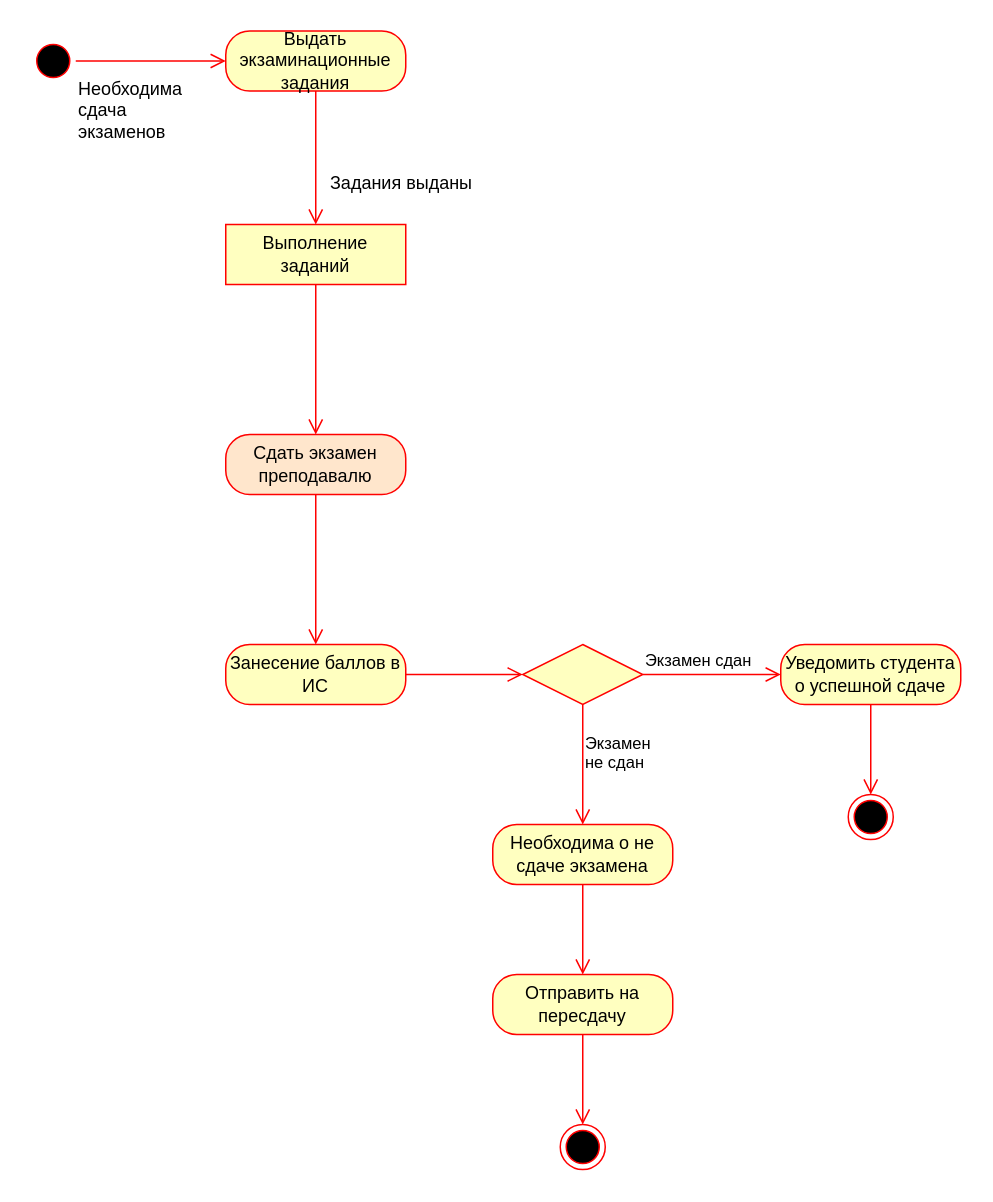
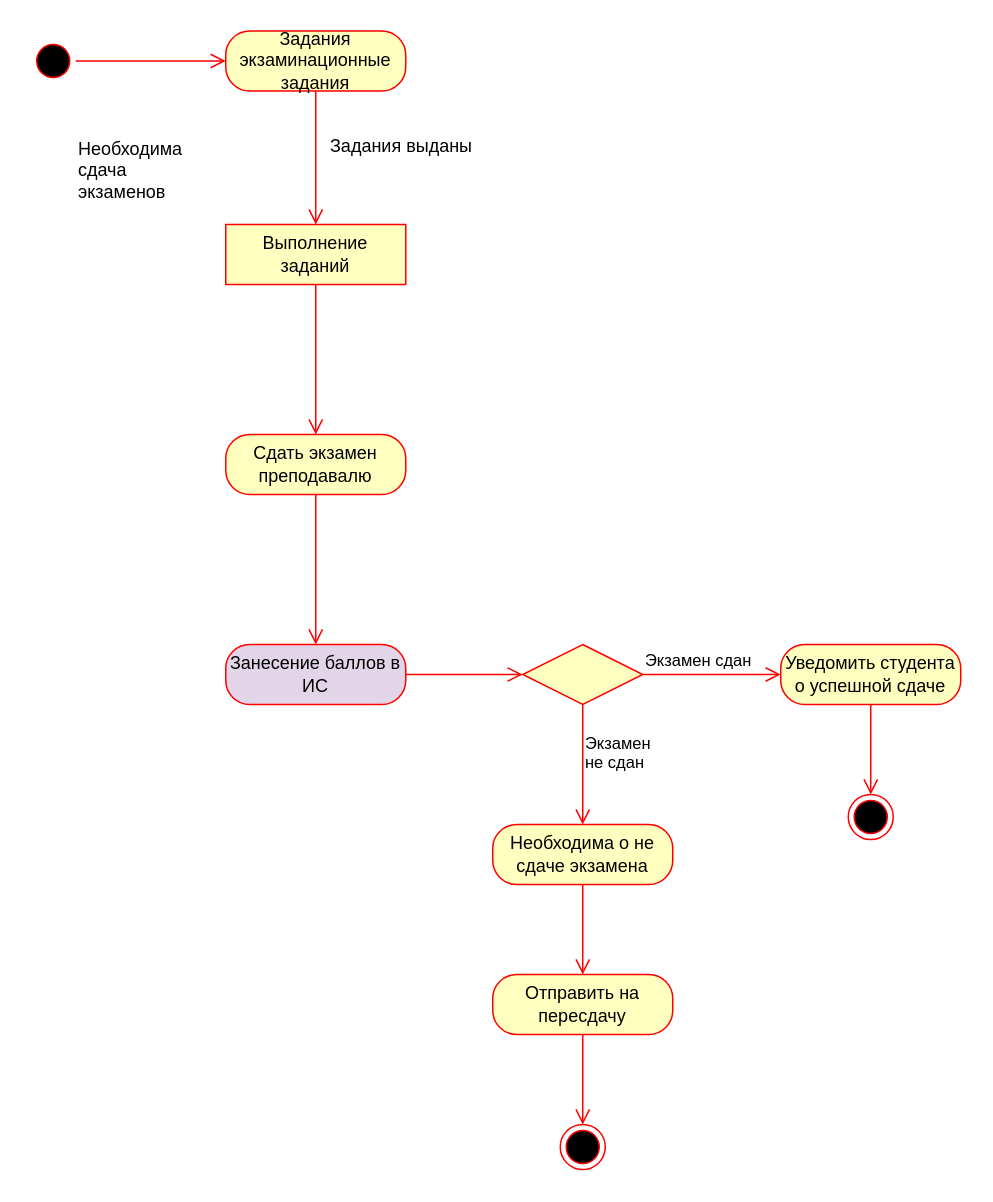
  <mxCell id="0" />
  <mxCell id="1" parent="0" />
  <mxCell id="2" value="" style="ellipse;html=1;shape=startState;fillColor=#000000;strokeColor=#ff0000;" vertex="1" parent="1"><mxGeometry x="20" y="25" width="30" height="30" as="geometry" /></mxCell>
  <mxCell id="3" value="" style="edgeStyle=orthogonalEdgeStyle;html=1;verticalAlign=bottom;endArrow=open;endSize=8;strokeColor=#ff0000;exitX=1;exitY=0.5;exitDx=0;exitDy=0;" edge="1" source="2" parent="1"><mxGeometry relative="1" as="geometry"><mxPoint x="150" y="40" as="targetPoint" /></mxGeometry></mxCell>
- <mxCell id="4" value="Выдать экзаминационные задания" style="rounded=1;whiteSpace=wrap;html=1;arcSize=40;fontColor=#000000;fillColor=#ffffc0;strokeColor=#ff0000;" vertex="1" parent="1"><mxGeometry x="150" y="20" width="120" height="40" as="geometry" /></mxCell>
+ <mxCell id="4" value="Задания экзаминационные задания" style="rounded=1;whiteSpace=wrap;html=1;arcSize=40;fontColor=#000000;fillColor=#ffffc0;strokeColor=#ff0000;" vertex="1" parent="1"><mxGeometry x="150" y="20" width="120" height="40" as="geometry" /></mxCell>
  <mxCell id="5" value="" style="edgeStyle=orthogonalEdgeStyle;html=1;verticalAlign=bottom;endArrow=open;endSize=8;strokeColor=#ff0000;" edge="1" source="4" parent="1" target="8"><mxGeometry relative="1" as="geometry"><mxPoint x="210" y="129" as="targetPoint" /></mxGeometry></mxCell>
- <mxCell id="6" value="Необходима &lt;br&gt;сдача &lt;br&gt;экзаменов" style="text;html=1;resizable=0;points=[];autosize=1;align=left;verticalAlign=top;spacingTop=-4;" vertex="1" parent="1"><mxGeometry x="50" y="49" width="80" height="40" as="geometry" /></mxCell>
- <mxCell id="7" value="Задания выданы" style="text;html=1;resizable=0;points=[];autosize=1;align=left;verticalAlign=top;spacingTop=-4;" vertex="1" parent="1"><mxGeometry x="218" y="112" width="110" height="20" as="geometry" /></mxCell>
+ <mxCell id="6" value="Необходима &lt;br&gt;сдача &lt;br&gt;экзаменов" style="text;html=1;resizable=0;points=[];autosize=1;align=left;verticalAlign=top;spacingTop=-4;" vertex="1" parent="1"><mxGeometry x="50" y="89" width="80" height="40" as="geometry" /></mxCell>
+ <mxCell id="7" value="Задания выданы" style="text;html=1;resizable=0;points=[];autosize=1;align=left;verticalAlign=top;spacingTop=-4;" vertex="1" parent="1"><mxGeometry x="218" y="87" width="110" height="20" as="geometry" /></mxCell>
  <mxCell id="8" value="Выполнение заданий" style="whiteSpace=wrap;html=1;arcSize=40;fontColor=#000000;fillColor=#ffffc0;strokeColor=#ff0000;rounded=0;" vertex="1" parent="1"><mxGeometry x="150" y="149" width="120" height="40" as="geometry" /></mxCell>
  <mxCell id="9" value="" style="edgeStyle=orthogonalEdgeStyle;html=1;verticalAlign=bottom;endArrow=open;endSize=8;strokeColor=#ff0000;exitX=0.5;exitY=1;exitDx=0;exitDy=0;" edge="1" source="8" parent="1"><mxGeometry relative="1" as="geometry"><mxPoint x="210" y="289" as="targetPoint" /></mxGeometry></mxCell>
- <mxCell id="10" value="Сдать экзамен преподавалю" style="rounded=1;whiteSpace=wrap;html=1;arcSize=40;fontColor=#000000;fillColor=#ffe6cc;strokeColor=#ff0000;" vertex="1" parent="1"><mxGeometry x="150" y="289" width="120" height="40" as="geometry" /></mxCell>
+ <mxCell id="10" value="Сдать экзамен преподавалю" style="rounded=1;whiteSpace=wrap;html=1;arcSize=40;fontColor=#000000;fillColor=#ffffc0;strokeColor=#ff0000;" vertex="1" parent="1"><mxGeometry x="150" y="289" width="120" height="40" as="geometry" /></mxCell>
  <mxCell id="11" value="" style="edgeStyle=orthogonalEdgeStyle;html=1;verticalAlign=bottom;endArrow=open;endSize=8;strokeColor=#ff0000;" edge="1" source="10" parent="1"><mxGeometry relative="1" as="geometry"><mxPoint x="210" y="429" as="targetPoint" /></mxGeometry></mxCell>
- <mxCell id="12" value="Занесение баллов в ИС" style="rounded=1;whiteSpace=wrap;html=1;arcSize=40;fontColor=#000000;fillColor=#ffffc0;strokeColor=#ff0000;" vertex="1" parent="1"><mxGeometry x="150" y="429" width="120" height="40" as="geometry" /></mxCell>
+ <mxCell id="12" value="Занесение баллов в ИС" style="rounded=1;whiteSpace=wrap;html=1;arcSize=40;fontColor=#000000;fillColor=#e1d5e7;strokeColor=#ff0000;" vertex="1" parent="1"><mxGeometry x="150" y="429" width="120" height="40" as="geometry" /></mxCell>
  <mxCell id="13" value="" style="edgeStyle=orthogonalEdgeStyle;html=1;verticalAlign=bottom;endArrow=open;endSize=8;strokeColor=#ff0000;exitX=1;exitY=0.5;exitDx=0;exitDy=0;" edge="1" source="12" parent="1" target="14"><mxGeometry relative="1" as="geometry"><mxPoint x="360" y="449" as="targetPoint" /></mxGeometry></mxCell>
  <mxCell id="14" value="" style="rhombus;whiteSpace=wrap;html=1;fillColor=#ffffc0;strokeColor=#ff0000;" vertex="1" parent="1"><mxGeometry x="348" y="429" width="80" height="40" as="geometry" /></mxCell>
  <mxCell id="15" value="Экзамен сдан" style="edgeStyle=orthogonalEdgeStyle;html=1;align=left;verticalAlign=bottom;endArrow=open;endSize=8;strokeColor=#ff0000;" edge="1" source="14" parent="1"><mxGeometry x="-1" relative="1" as="geometry"><mxPoint x="520" y="449" as="targetPoint" /></mxGeometry></mxCell>
  <mxCell id="16" value="Экзамен &lt;br&gt;не сдан" style="edgeStyle=orthogonalEdgeStyle;html=1;align=left;verticalAlign=top;endArrow=open;endSize=8;strokeColor=#ff0000;" edge="1" source="14" parent="1"><mxGeometry x="-0.667" relative="1" as="geometry"><mxPoint x="388" y="549" as="targetPoint" /><mxPoint as="offset" /></mxGeometry></mxCell>
  <mxCell id="17" value="Уведомить студента о успешной сдаче" style="rounded=1;whiteSpace=wrap;html=1;arcSize=40;fontColor=#000000;fillColor=#ffffc0;strokeColor=#ff0000;" vertex="1" parent="1"><mxGeometry x="520" y="429" width="120" height="40" as="geometry" /></mxCell>
  <mxCell id="18" value="" style="edgeStyle=orthogonalEdgeStyle;html=1;verticalAlign=bottom;endArrow=open;endSize=8;strokeColor=#ff0000;" edge="1" source="17" parent="1"><mxGeometry relative="1" as="geometry"><mxPoint x="580" y="529" as="targetPoint" /></mxGeometry></mxCell>
  <mxCell id="19" value="" style="ellipse;html=1;shape=endState;fillColor=#000000;strokeColor=#ff0000;" vertex="1" parent="1"><mxGeometry x="565" y="529" width="30" height="30" as="geometry" /></mxCell>
  <mxCell id="20" value="Необходима о не сдаче экзамена" style="rounded=1;whiteSpace=wrap;html=1;arcSize=40;fontColor=#000000;fillColor=#ffffc0;strokeColor=#ff0000;" vertex="1" parent="1"><mxGeometry x="328" y="549" width="120" height="40" as="geometry" /></mxCell>
  <mxCell id="21" value="" style="edgeStyle=orthogonalEdgeStyle;html=1;verticalAlign=bottom;endArrow=open;endSize=8;strokeColor=#ff0000;" edge="1" source="20" parent="1"><mxGeometry relative="1" as="geometry"><mxPoint x="388" y="649" as="targetPoint" /></mxGeometry></mxCell>
  <mxCell id="22" value="Отправить на пересдачу" style="rounded=1;whiteSpace=wrap;html=1;arcSize=40;fontColor=#000000;fillColor=#ffffc0;strokeColor=#ff0000;" vertex="1" parent="1"><mxGeometry x="328" y="649" width="120" height="40" as="geometry" /></mxCell>
  <mxCell id="23" value="" style="edgeStyle=orthogonalEdgeStyle;html=1;verticalAlign=bottom;endArrow=open;endSize=8;strokeColor=#ff0000;" edge="1" source="22" parent="1"><mxGeometry relative="1" as="geometry"><mxPoint x="388" y="749" as="targetPoint" /></mxGeometry></mxCell>
  <mxCell id="24" value="" style="ellipse;html=1;shape=endState;fillColor=#000000;strokeColor=#ff0000;" vertex="1" parent="1"><mxGeometry x="373" y="749" width="30" height="30" as="geometry" /></mxCell>
